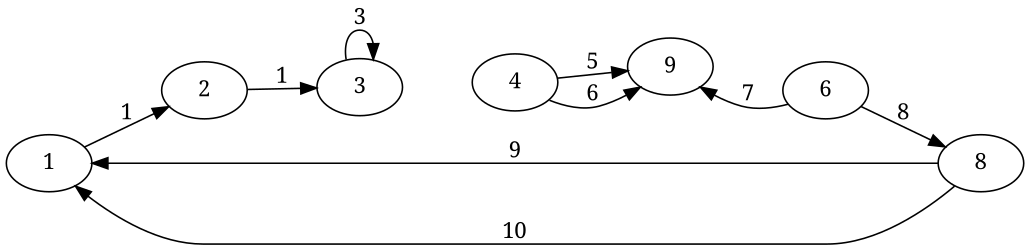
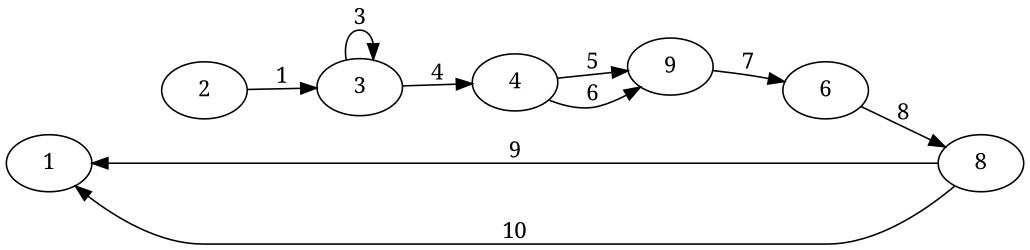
  digraph {
    fontname="Noto Serif"
    rankdir=LR
    node [fontname="Noto Serif"]
    edge [fontname="Noto Serif"]
    1
    2
    3
    4
    n5 [label=9]
    6
    n7 [label=8]
-   1 -> 2 [label=1]
    2 -> 3 [label=1]
    3 -> 3 [label=3]
+   3 -> 4 [label=4]
    4 -> n5 [label=5]
    4 -> n5 [label=6]
-   6 -> n5 [label=7]
+   n5 -> 6 [label=7]
    6 -> n7 [label=8]
    n7 -> 1 [label=9]
    n7 -> 1 [label=10]
  }
